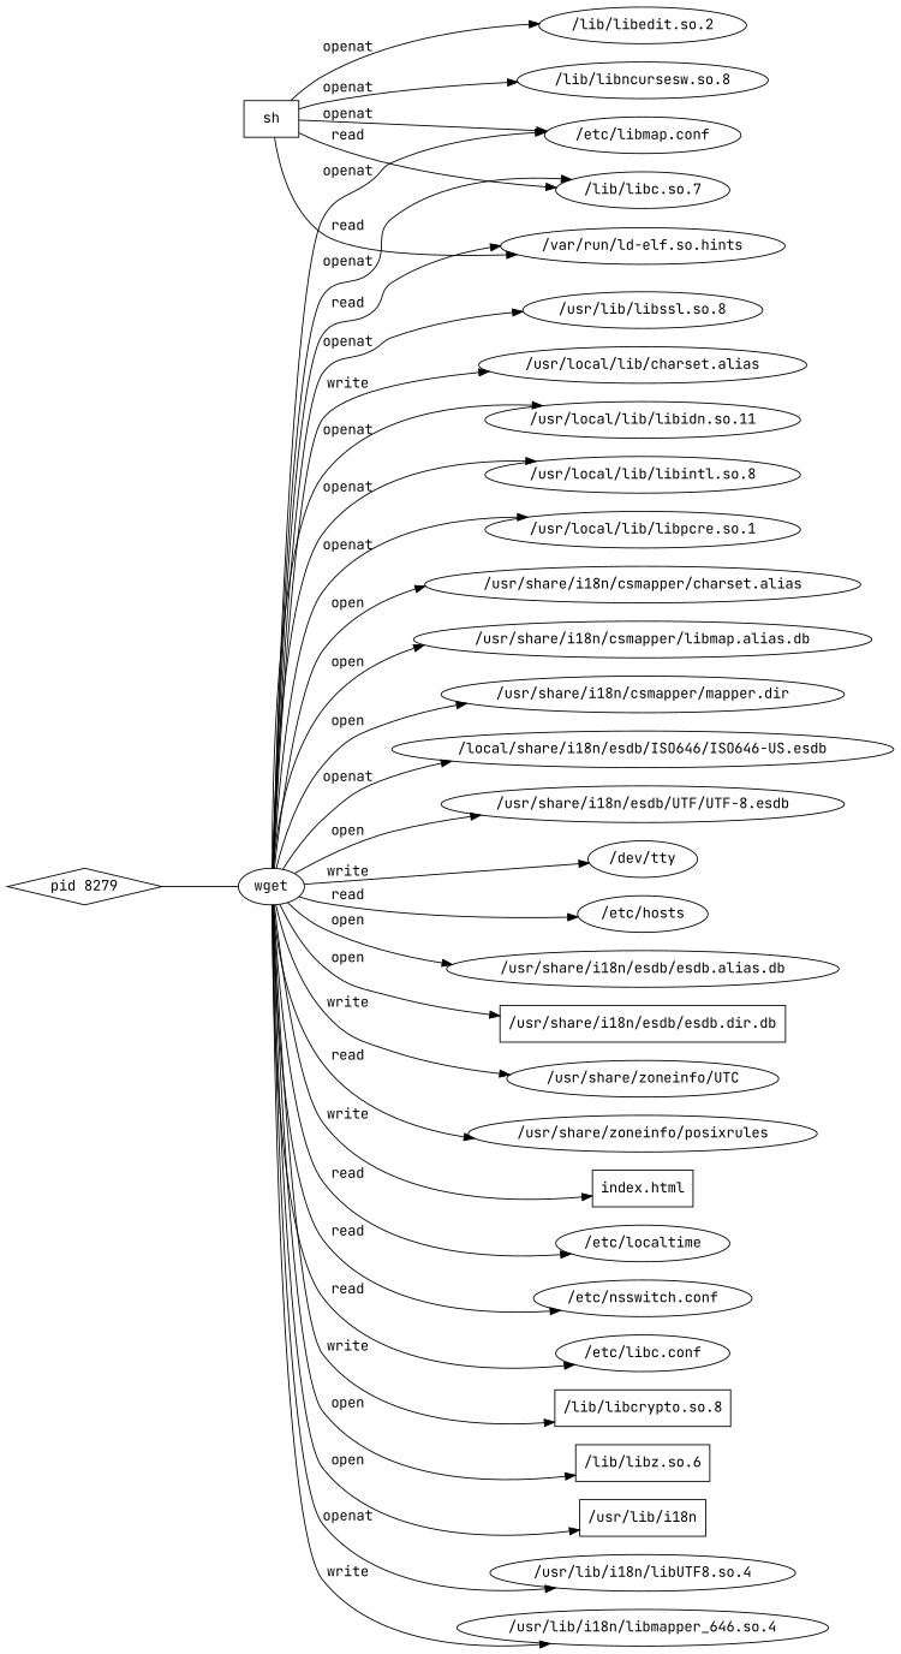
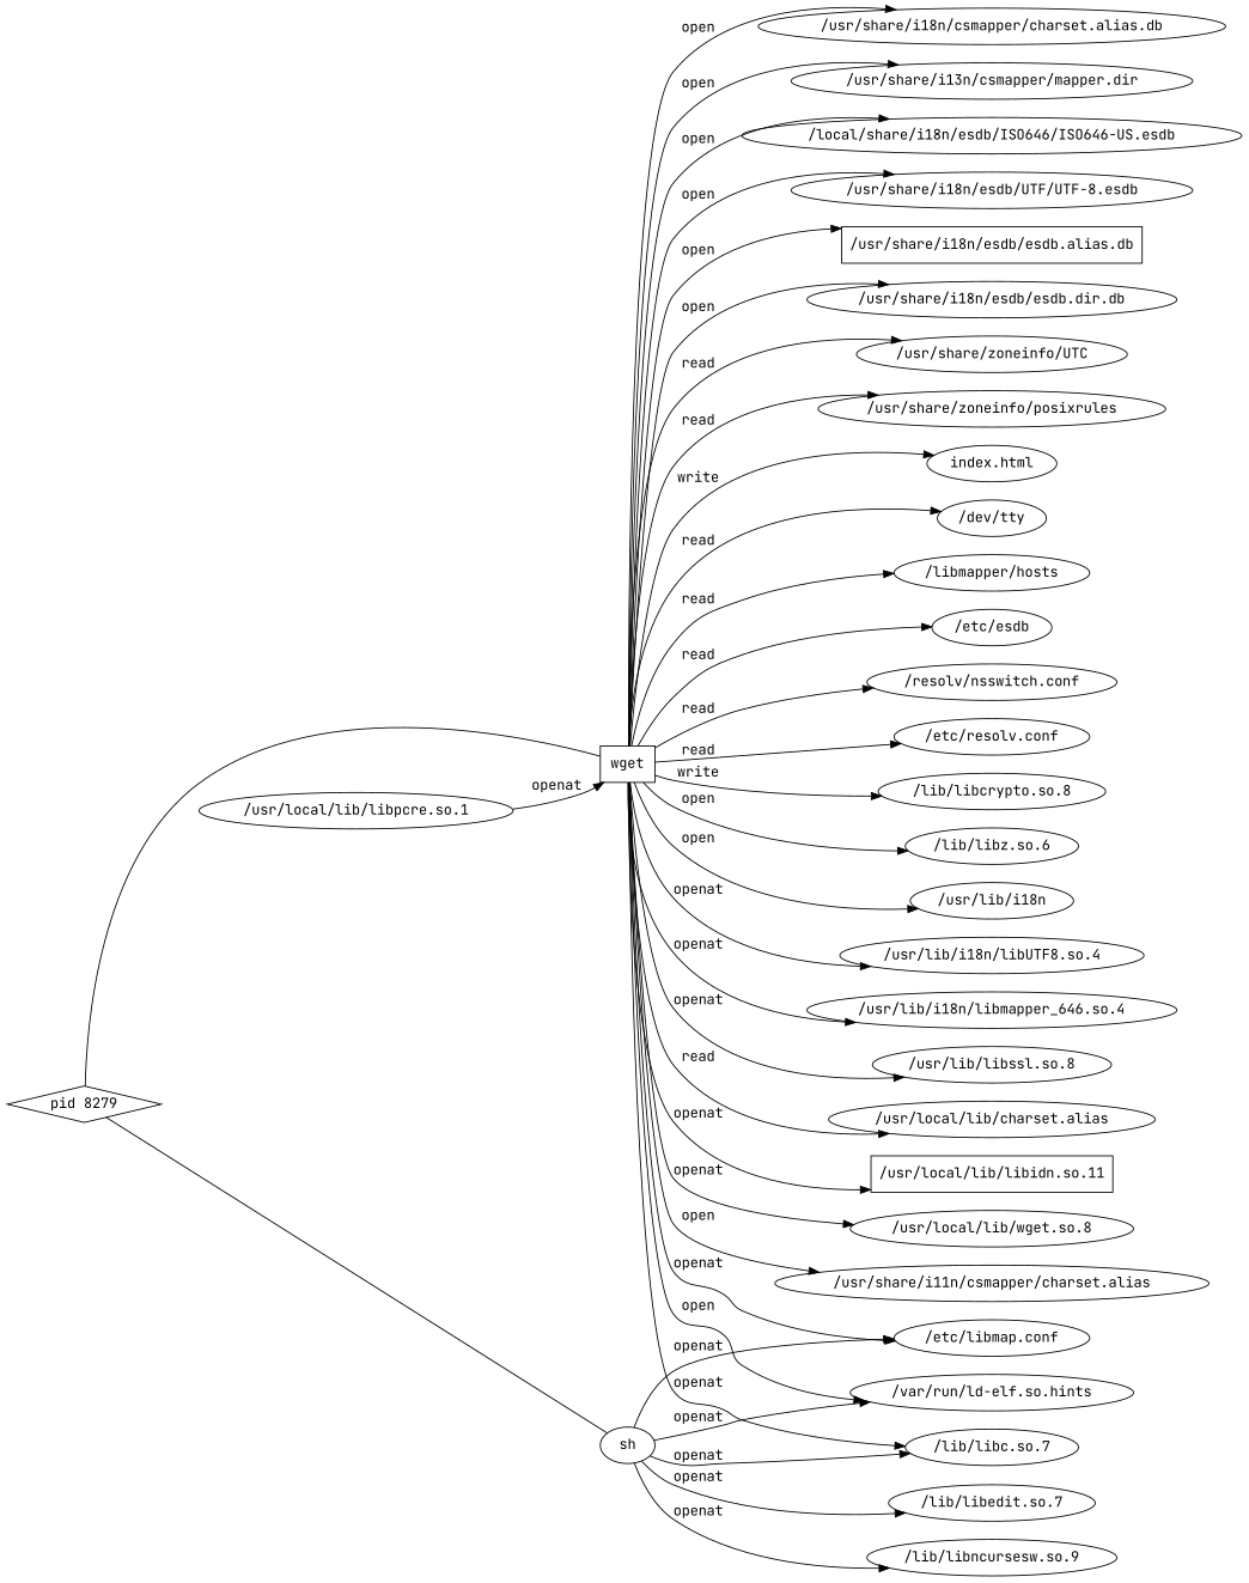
  strict digraph {
    fontname="JetBrains Mono"
    rankdir=LR
    node [fontname="JetBrains Mono"]
    edge [fontname="JetBrains Mono"]
    n1 [label="/dev/tty"]
-   n2 [label="/etc/hosts"]
+   n2 [label="/libmapper/hosts"]
    n3 [label="/etc/libmap.conf"]
-   n4 [label="/etc/localtime"]
-   n5 [label="/etc/nsswitch.conf"]
-   n6 [label="/etc/libc.conf"]
+   n4 [label="/etc/esdb"]
+   n5 [label="/resolv/nsswitch.conf"]
+   n6 [label="/etc/resolv.conf"]
    n7 [label="/lib/libc.so.7"]
-   n8 [label="/lib/libcrypto.so.8" shape=box]
-   n9 [label="/lib/libedit.so.2"]
-   n10 [label="/lib/libncursesw.so.8"]
-   n11 [label="/lib/libz.so.6" shape=box]
-   n12 [label="/usr/lib/i18n" shape=box]
+   n8 [label="/lib/libcrypto.so.8"]
+   n9 [label="/lib/libedit.so.7"]
+   n10 [label="/lib/libncursesw.so.9"]
+   n11 [label="/lib/libz.so.6"]
+   n12 [label="/usr/lib/i18n"]
    n13 [label="/usr/lib/i18n/libUTF8.so.4"]
    n14 [label="/usr/lib/i18n/libmapper_646.so.4"]
    n15 [label="/usr/lib/libssl.so.8"]
    n16 [label="/usr/local/lib/charset.alias"]
-   n17 [label="/usr/local/lib/libidn.so.11"]
-   n18 [label="/usr/local/lib/libintl.so.8"]
+   n17 [label="/usr/local/lib/libidn.so.11" shape=box]
+   n18 [label="/usr/local/lib/wget.so.8"]
    n19 [label="/usr/local/lib/libpcre.so.1"]
-   n20 [label="/usr/share/i18n/csmapper/charset.alias"]
-   n21 [label="/usr/share/i18n/csmapper/libmap.alias.db"]
-   n22 [label="/usr/share/i18n/csmapper/mapper.dir"]
+   n20 [label="/usr/share/i11n/csmapper/charset.alias"]
+   n21 [label="/usr/share/i18n/csmapper/charset.alias.db"]
+   n22 [label="/usr/share/i13n/csmapper/mapper.dir"]
    n23 [label="/local/share/i18n/esdb/ISO646/ISO646-US.esdb"]
    n24 [label="/usr/share/i18n/esdb/UTF/UTF-8.esdb"]
-   n25 [label="/usr/share/i18n/esdb/esdb.alias.db"]
-   n26 [label="/usr/share/i18n/esdb/esdb.dir.db" shape=box]
+   n25 [label="/usr/share/i18n/esdb/esdb.alias.db" shape=box]
+   n26 [label="/usr/share/i18n/esdb/esdb.dir.db"]
    n27 [label="/usr/share/zoneinfo/UTC"]
    n28 [label="/usr/share/zoneinfo/posixrules"]
    n29 [label="/var/run/ld-elf.so.hints"]
-   n30 [label="index.html" shape=box]
+   n30 [label="index.html"]
    n31 [label="pid 8279" shape=diamond]
-   n32 [label=sh shape=box]
-   n33 [label=wget shape=ellipse]
+   n32 [label=sh shape=ellipse]
+   n33 [label=wget shape=box]
+   n31 -> n32 [dir=none minlen=2]
    n31 -> n33 [dir=none minlen=2]
    n32 -> n3 [label=openat]
-   n32 -> n7 [label=read]
+   n32 -> n7 [label=openat]
    n32 -> n9 [label=openat]
    n32 -> n10 [label=openat]
-   n32 -> n29 [label=read]
-   n33 -> n1 [label=write]
+   n32 -> n29 [label=openat]
+   n33 -> n1 [label=read]
    n33 -> n2 [label=read]
    n33 -> n3 [label=openat]
    n33 -> n4 [label=read]
    n33 -> n5 [label=read]
    n33 -> n6 [label=read]
    n33 -> n7 [label=openat]
    n33 -> n8 [label=write]
    n33 -> n11 [label=open]
    n33 -> n12 [label=open]
    n33 -> n13 [label=openat]
-   n33 -> n14 [label=write]
+   n33 -> n14 [label=openat]
    n33 -> n15 [label=openat]
-   n33 -> n16 [label=write]
+   n33 -> n16 [label=read]
    n33 -> n17 [label=openat]
    n33 -> n18 [label=openat]
-   n33 -> n19 [label=openat]
+   n19 -> n33 [label=openat]
    n33 -> n20 [label=open]
    n33 -> n21 [label=open]
    n33 -> n22 [label=open]
-   n33 -> n23 [label=openat]
+   n33 -> n23 [label=open]
    n33 -> n24 [label=open]
    n33 -> n25 [label=open]
    n33 -> n26 [label=open]
-   n33 -> n27 [label=write]
+   n33 -> n27 [label=read]
    n33 -> n28 [label=read]
-   n33 -> n29 [label=read]
+   n33 -> n29 [label=open]
    n33 -> n30 [label=write]
  }
